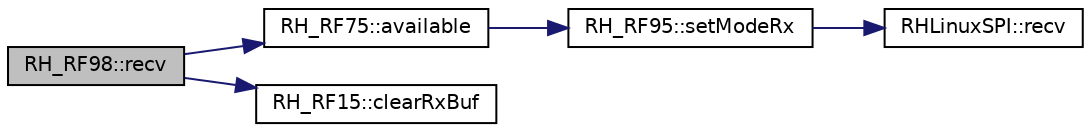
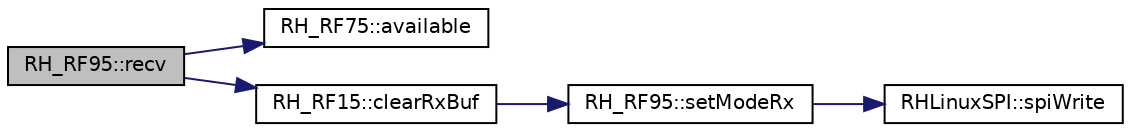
  digraph {
    rankdir=LR
    node [color=black fillcolor=white fontname=Helvetica fontsize=10 shape=record style=filled]
    edge [color=midnightblue fontname=Helvetica fontsize=10 labelfontname=Helvetica labelfontsize=10 style=solid]
-   n1 [fillcolor=grey75 fontcolor=black height=0.2 label="RH_RF98::recv" width=0.4]
+   n1 [fillcolor=grey75 fontcolor=black height=0.2 label="RH_RF95::recv" width=0.4]
    n2 [height=0.2 label="RH_RF75::available" width=0.4]
    n3 [height=0.2 label="RH_RF15::clearRxBuf" width=0.4]
    n4 [height=0.2 label="RH_RF95::setModeRx" width=0.4]
-   n5 [height=0.2 label="RHLinuxSPI::recv" width=0.4]
+   n5 [height=0.2 label="RHLinuxSPI::spiWrite" width=0.4]
    n1 -> n2
    n1 -> n3
-   n2 -> n4
+   n3 -> n4
    n4 -> n5
  }
